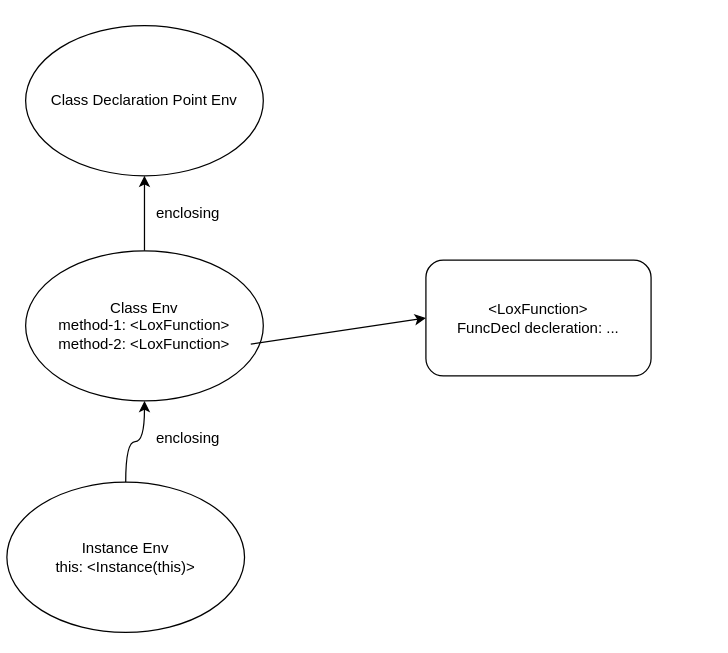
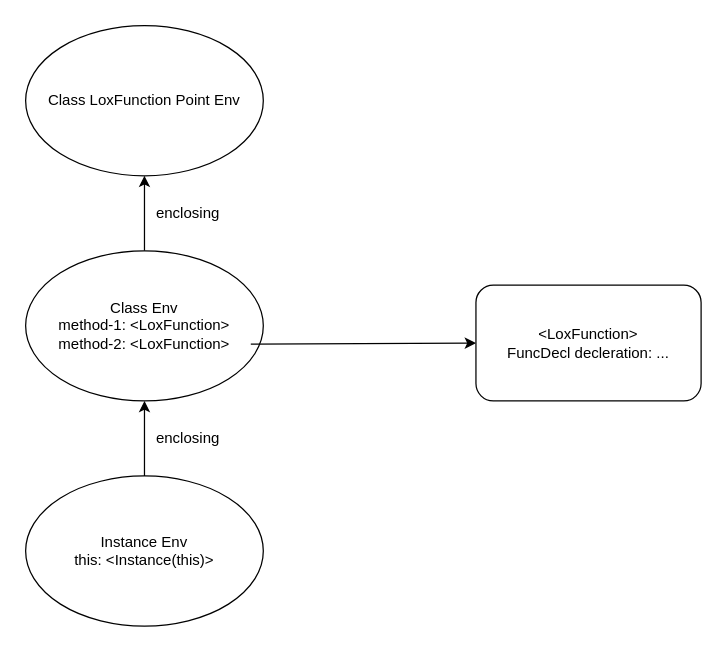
  <mxCell id="0" />
  <mxCell id="1" parent="0" />
- <mxCell id="2" value="Class Declaration Point Env" style="ellipse;whiteSpace=wrap;html=1;" vertex="1" parent="1"><mxGeometry x="20" y="20" width="190" height="120" as="geometry" /></mxCell>
+ <mxCell id="2" value="Class LoxFunction Point Env" style="ellipse;whiteSpace=wrap;html=1;" vertex="1" parent="1"><mxGeometry x="20" y="20" width="190" height="120" as="geometry" /></mxCell>
  <mxCell id="3" style="edgeStyle=orthogonalEdgeStyle;curved=1;rounded=0;orthogonalLoop=1;jettySize=auto;html=1;exitX=0.5;exitY=0;exitDx=0;exitDy=0;entryX=0.5;entryY=1;entryDx=0;entryDy=0;" edge="1" parent="1" source="4" target="2"><mxGeometry relative="1" as="geometry" /></mxCell>
  <mxCell id="4" value="Class Env&lt;br&gt;method-1: &amp;lt;LoxFunction&amp;gt;&lt;br&gt;method-2: &amp;lt;LoxFunction&amp;gt;" style="ellipse;whiteSpace=wrap;html=1;" vertex="1" parent="1"><mxGeometry x="20" y="200" width="190" height="120" as="geometry" /></mxCell>
  <mxCell id="5" style="edgeStyle=orthogonalEdgeStyle;curved=1;rounded=0;orthogonalLoop=1;jettySize=auto;html=1;exitX=0.5;exitY=0;exitDx=0;exitDy=0;entryX=0.5;entryY=1;entryDx=0;entryDy=0;" edge="1" parent="1" source="6" target="4"><mxGeometry relative="1" as="geometry" /></mxCell>
- <mxCell id="6" value="Instance Env&lt;br&gt;this: &amp;lt;Instance(this)&amp;gt;" style="ellipse;whiteSpace=wrap;html=1;" vertex="1" parent="1"><mxGeometry x="5" y="385" width="190" height="120" as="geometry" /></mxCell>
+ <mxCell id="6" value="Instance Env&lt;br&gt;this: &amp;lt;Instance(this)&amp;gt;" style="ellipse;whiteSpace=wrap;html=1;" vertex="1" parent="1"><mxGeometry x="20" y="380" width="190" height="120" as="geometry" /></mxCell>
  <mxCell id="7" style="rounded=0;orthogonalLoop=1;jettySize=auto;html=1;entryX=0;entryY=0.5;entryDx=0;entryDy=0;" edge="1" parent="1" target="8"><mxGeometry relative="1" as="geometry"><mxPoint x="340" y="275" as="targetPoint" /><mxPoint x="200" y="274.615" as="sourcePoint" /></mxGeometry></mxCell>
- <mxCell id="8" value="&amp;lt;LoxFunction&amp;gt;&lt;br&gt;FuncDecl decleration: ...&lt;br&gt;" style="rounded=1;whiteSpace=wrap;html=1;" vertex="1" parent="1"><mxGeometry x="340" y="207.5" width="180" height="92.5" as="geometry" /></mxCell>
+ <mxCell id="8" value="&amp;lt;LoxFunction&amp;gt;&lt;br&gt;FuncDecl decleration: ...&lt;br&gt;" style="rounded=1;whiteSpace=wrap;html=1;" vertex="1" parent="1"><mxGeometry x="380" y="227.5" width="180" height="92.5" as="geometry" /></mxCell>
  <mxCell id="9" value="enclosing" style="text;html=1;strokeColor=none;fillColor=none;align=center;verticalAlign=middle;whiteSpace=wrap;rounded=0;" vertex="1" parent="1"><mxGeometry x="120" y="160" width="60" height="20" as="geometry" /></mxCell>
  <mxCell id="10" value="enclosing" style="text;html=1;strokeColor=none;fillColor=none;align=center;verticalAlign=middle;whiteSpace=wrap;rounded=0;" vertex="1" parent="1"><mxGeometry x="120" y="340" width="60" height="20" as="geometry" /></mxCell>
